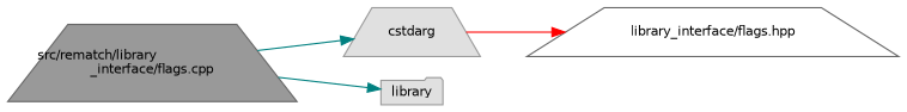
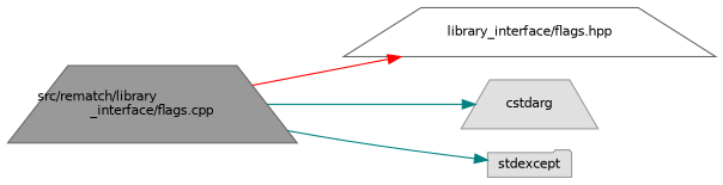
  digraph {
    rankdir=LR
    node [color=grey60 fillcolor="#E0E0E0" fontname=Helvetica fontsize=10 shape=trapezium style=filled]
    edge [color=teal fontname=Helvetica fontsize=10 labelfontname=Helvetica labelfontsize=10 style=solid]
    n1 [color=gray40 fillcolor=grey60 fontcolor=black height=0.2 label="src/rematch/library\l_interface/flags.cpp" width=0.4]
    n2 [color=grey40 fillcolor=white height=0.2 label="library_interface/flags.hpp" width=0.4]
    n3 [height=0.2 label=cstdarg width=0.4]
-   n4 [height=0.2 label=library shape=folder width=0.4]
-   n3 -> n2 [color=red]
+   n4 [height=0.2 label=stdexcept shape=folder width=0.4]
+   n1 -> n2 [color=red]
    n1 -> n3
    n1 -> n4
  }
